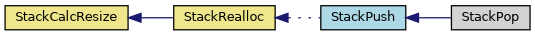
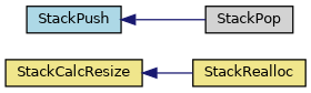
  digraph {
    fontname="DejaVu Sans"
    rankdir=LR
    node [color=black fillcolor=khaki fontname="DejaVu Sans" fontsize=10 shape=record style=filled]
    edge [color=midnightblue dir=back fontname="DejaVu Sans" fontsize=10 labelfontname=Helvetica labelfontsize=10 style=solid]
    n1 [fontcolor=black height=0.2 label=StackCalcResize width=0.4]
    n2 [height=0.2 label=StackRealloc width=0.4]
    n3 [fillcolor=lightblue height=0.2 label=StackPush width=0.4]
    n4 [fillcolor=lightgrey height=0.2 label=StackPop width=0.4]
    n1 -> n2
-   n2 -> n3 [style=dotted]
    n3 -> n4
  }
